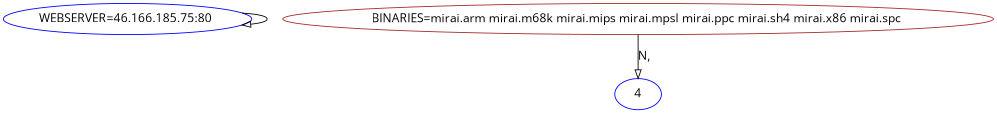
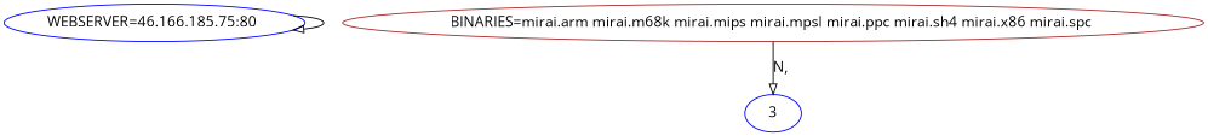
  digraph {
    fontname="Open Sans"
    node [color=blue fontname="Open Sans"]
    edge [arrowhead=onormal fontname="Open Sans"]
    n1 [label="WEBSERVER=46.166.185.75:80 "]
    n2 [label="BINARIES=mirai.arm mirai.m68k mirai.mips mirai.mpsl mirai.ppc mirai.sh4 mirai.x86 mirai.spc " color=brown]
-   3 [label=4]
+   3
    n1 -> n1
    n2 -> 3 [label="N,"]
  }
